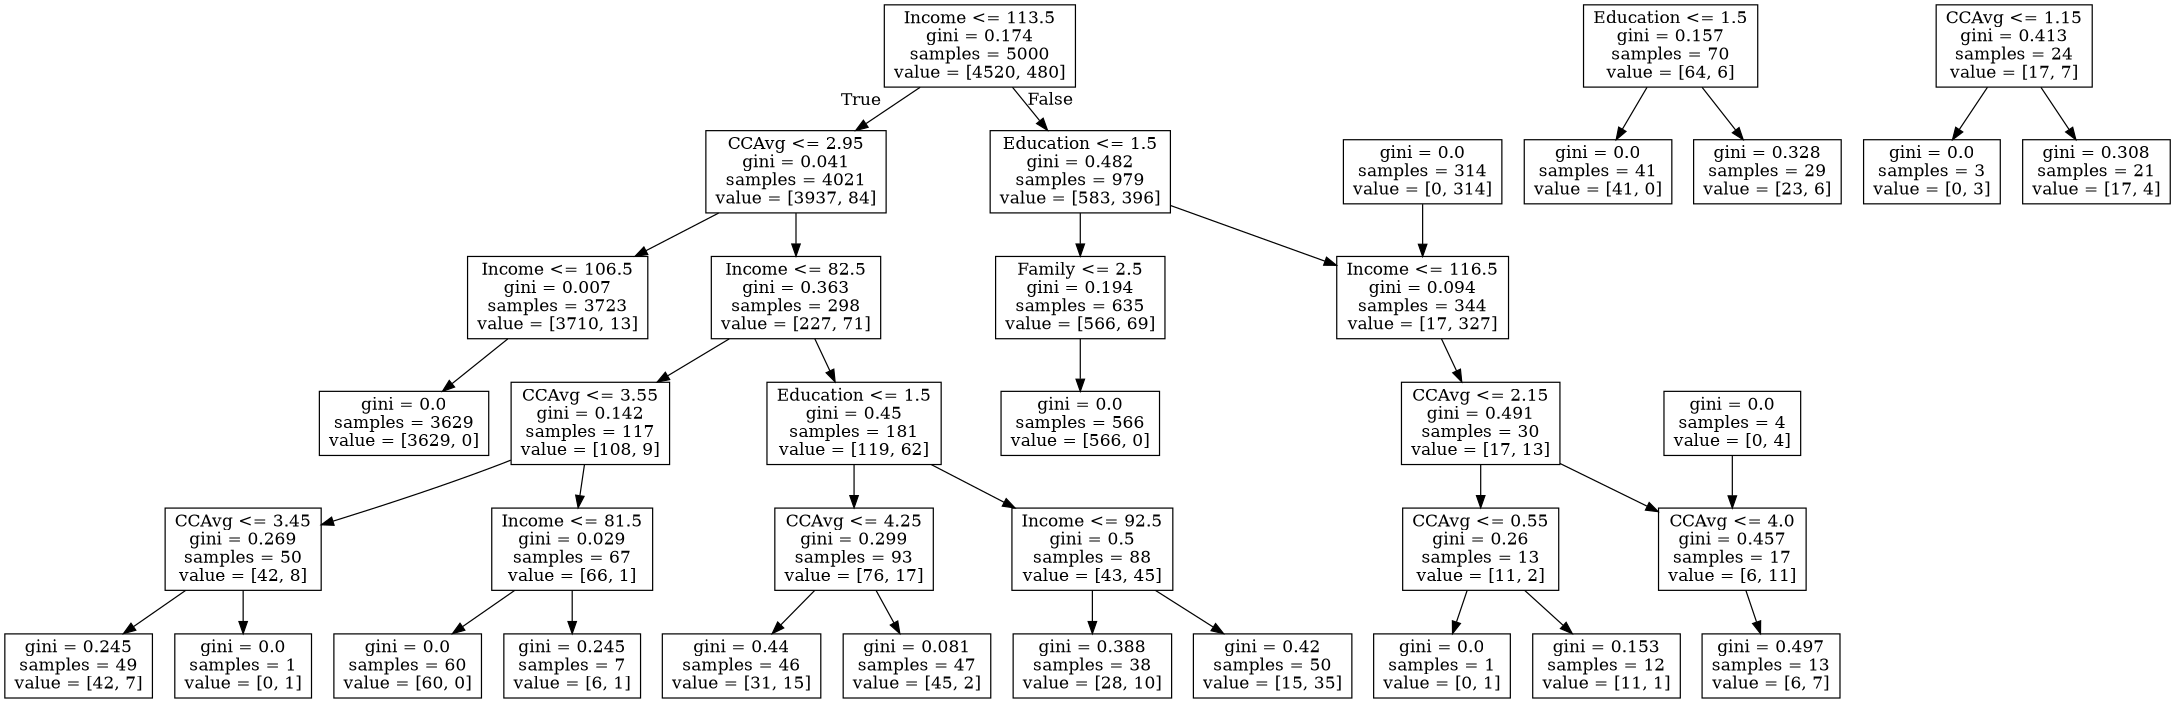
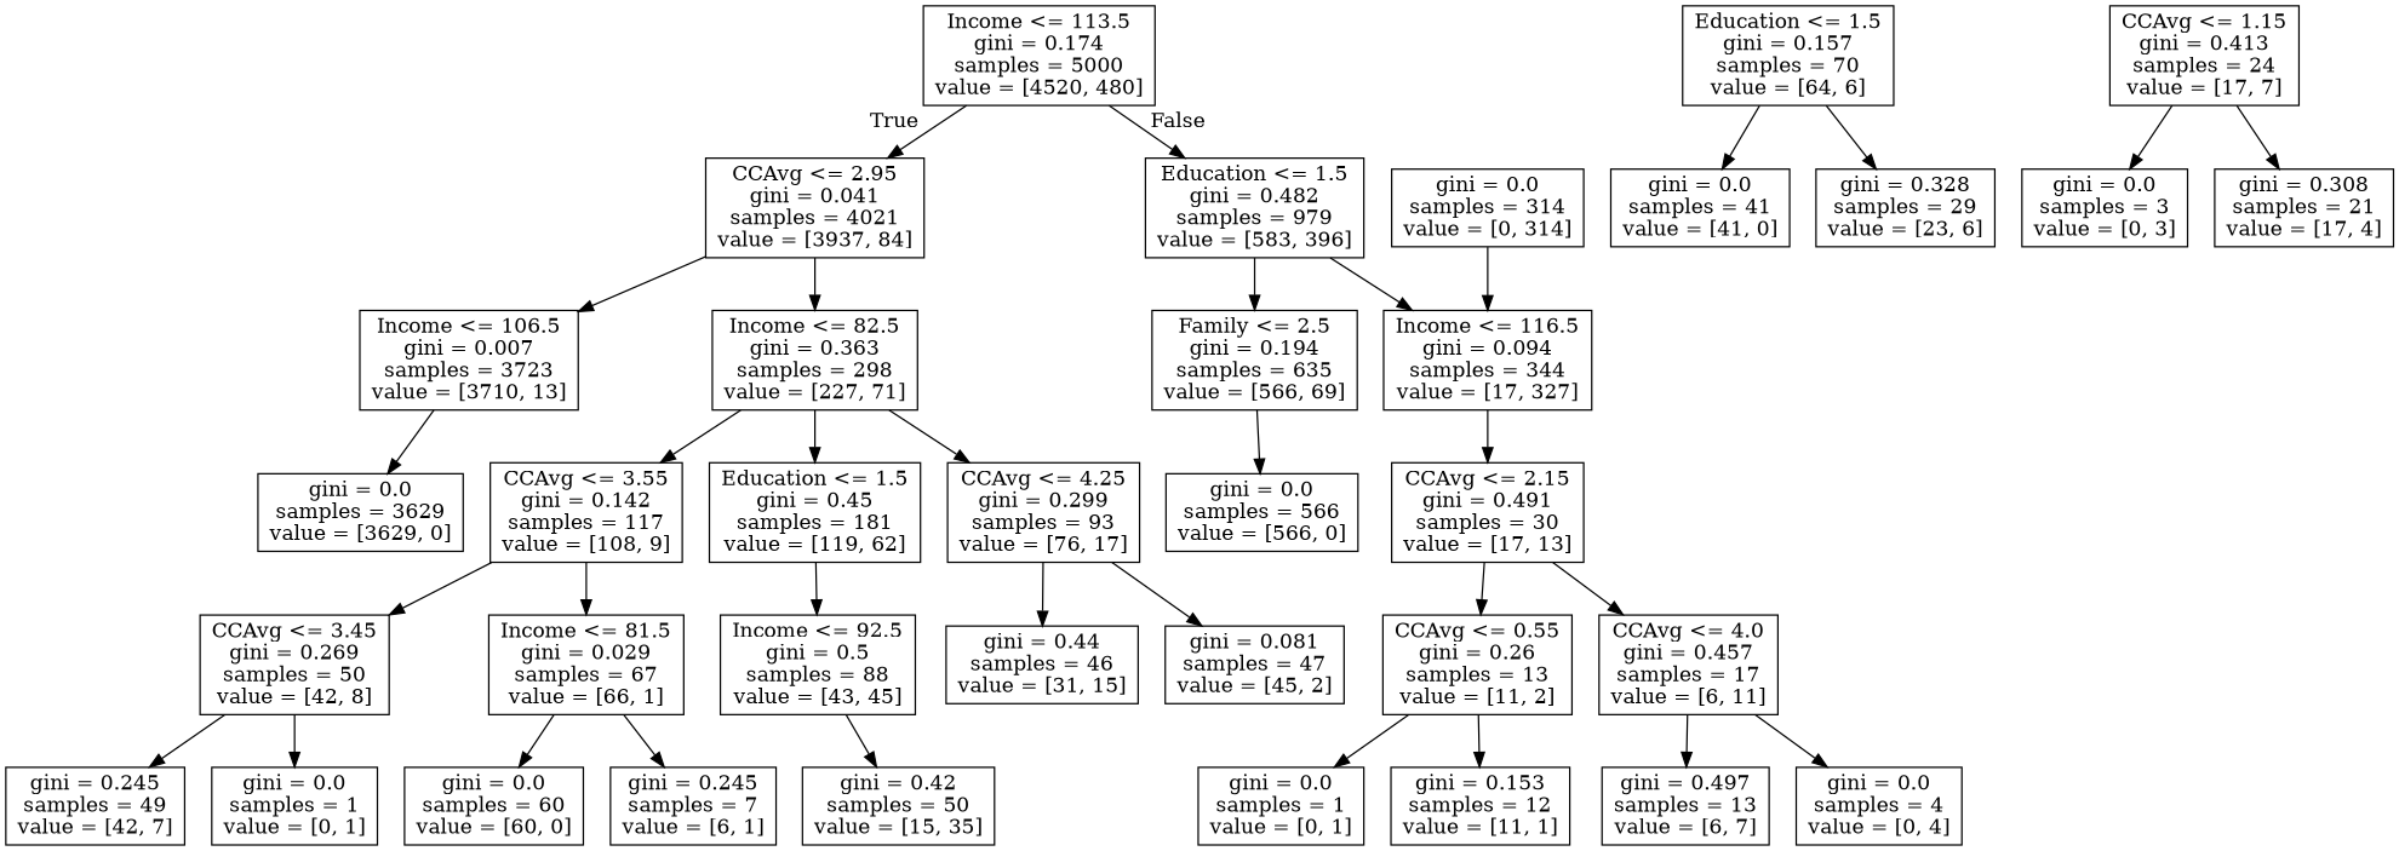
  digraph {
    node [shape=box]
    n1 [label="Income <= 113.5\ngini = 0.174\nsamples = 5000\nvalue = [4520, 480]"]
    n2 [label="CCAvg <= 2.95\ngini = 0.041\nsamples = 4021\nvalue = [3937, 84]"]
    n3 [label="Education <= 1.5\ngini = 0.482\nsamples = 979\nvalue = [583, 396]"]
    n4 [label="Income <= 106.5\ngini = 0.007\nsamples = 3723\nvalue = [3710, 13]"]
    n5 [label="Income <= 82.5\ngini = 0.363\nsamples = 298\nvalue = [227, 71]"]
    n6 [label="Family <= 2.5\ngini = 0.194\nsamples = 635\nvalue = [566, 69]"]
    n7 [label="Income <= 116.5\ngini = 0.094\nsamples = 344\nvalue = [17, 327]"]
    n8 [label="gini = 0.0\nsamples = 3629\nvalue = [3629, 0]"]
    n9 [label="CCAvg <= 3.55\ngini = 0.142\nsamples = 117\nvalue = [108, 9]"]
    n10 [label="Education <= 1.5\ngini = 0.45\nsamples = 181\nvalue = [119, 62]"]
    n11 [label="Education <= 1.5\ngini = 0.157\nsamples = 70\nvalue = [64, 6]"]
    n12 [label="gini = 0.0\nsamples = 41\nvalue = [41, 0]"]
    n13 [label="gini = 0.328\nsamples = 29\nvalue = [23, 6]"]
    n14 [label="CCAvg <= 1.15\ngini = 0.413\nsamples = 24\nvalue = [17, 7]"]
    n15 [label="gini = 0.0\nsamples = 3\nvalue = [0, 3]"]
    n16 [label="gini = 0.308\nsamples = 21\nvalue = [17, 4]"]
    n17 [label="CCAvg <= 3.45\ngini = 0.269\nsamples = 50\nvalue = [42, 8]"]
    n18 [label="Income <= 81.5\ngini = 0.029\nsamples = 67\nvalue = [66, 1]"]
    n19 [label="CCAvg <= 4.25\ngini = 0.299\nsamples = 93\nvalue = [76, 17]"]
    n20 [label="Income <= 92.5\ngini = 0.5\nsamples = 88\nvalue = [43, 45]"]
    n21 [label="gini = 0.245\nsamples = 49\nvalue = [42, 7]"]
    n22 [label="gini = 0.0\nsamples = 1\nvalue = [0, 1]"]
    n23 [label="gini = 0.0\nsamples = 60\nvalue = [60, 0]"]
    n24 [label="gini = 0.245\nsamples = 7\nvalue = [6, 1]"]
    n25 [label="gini = 0.44\nsamples = 46\nvalue = [31, 15]"]
    n26 [label="gini = 0.081\nsamples = 47\nvalue = [45, 2]"]
-   n27 [label="gini = 0.388\nsamples = 38\nvalue = [28, 10]"]
    n28 [label="gini = 0.42\nsamples = 50\nvalue = [15, 35]"]
    n29 [label="gini = 0.0\nsamples = 566\nvalue = [566, 0]"]
    n30 [label="CCAvg <= 2.15\ngini = 0.491\nsamples = 30\nvalue = [17, 13]"]
    n31 [label="CCAvg <= 0.55\ngini = 0.26\nsamples = 13\nvalue = [11, 2]"]
    n32 [label="CCAvg <= 4.0\ngini = 0.457\nsamples = 17\nvalue = [6, 11]"]
    n33 [label="gini = 0.0\nsamples = 314\nvalue = [0, 314]"]
    n34 [label="gini = 0.0\nsamples = 1\nvalue = [0, 1]"]
    n35 [label="gini = 0.153\nsamples = 12\nvalue = [11, 1]"]
    n36 [label="gini = 0.497\nsamples = 13\nvalue = [6, 7]"]
    n37 [label="gini = 0.0\nsamples = 4\nvalue = [0, 4]"]
    n1 -> n2 [headlabel=True labelangle=45 labeldistance=2.5]
    n1 -> n3 [headlabel=False labelangle=-45 labeldistance=2.5]
    n2 -> n4
    n2 -> n5
    n3 -> n6
    n3 -> n7
    n4 -> n8
    n5 -> n9
    n5 -> n10
    n6 -> n29
    n7 -> n30
    n9 -> n17
    n9 -> n18
-   n10 -> n19
+   n5 -> n19
    n10 -> n20
    n11 -> n12
    n11 -> n13
    n14 -> n15
    n14 -> n16
    n17 -> n21
    n17 -> n22
    n18 -> n23
    n18 -> n24
    n19 -> n25
    n19 -> n26
-   n20 -> n27
    n20 -> n28
    n30 -> n31
    n30 -> n32
    n31 -> n34
    n31 -> n35
    n32 -> n36
-   n37 -> n32
+   n32 -> n37
    n33 -> n7
  }
